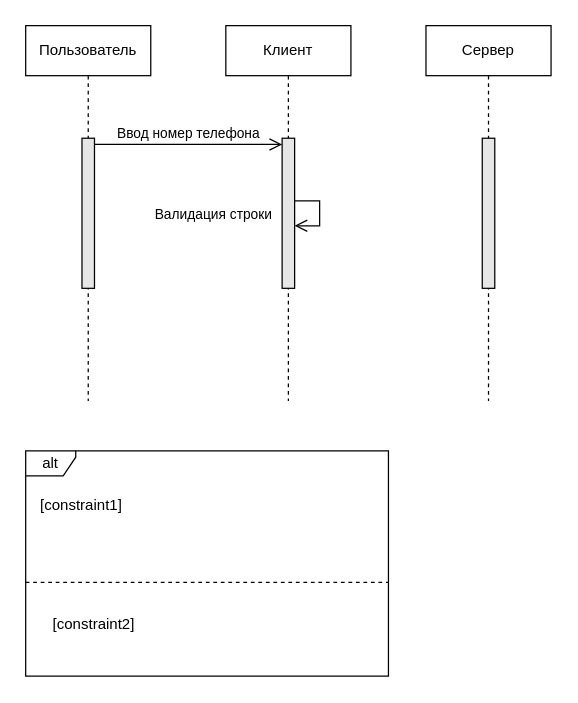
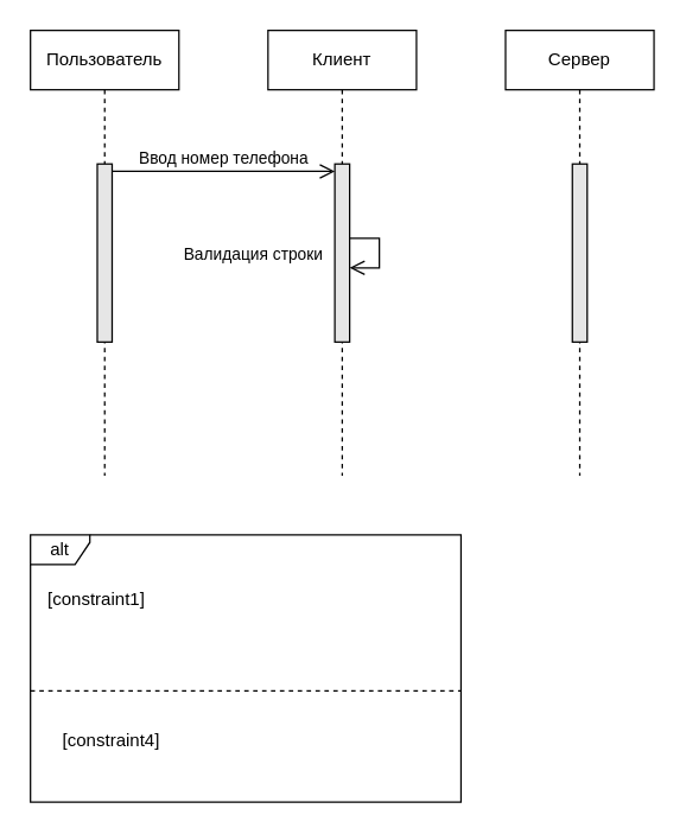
  <mxCell id="0" />
  <mxCell id="1" parent="0" />
  <mxCell id="2" value="Клиент" style="shape=umlLifeline;perimeter=lifelinePerimeter;whiteSpace=wrap;html=1;container=1;dropTarget=0;collapsible=0;recursiveResize=0;outlineConnect=0;portConstraint=eastwest;newEdgeStyle={&quot;edgeStyle&quot;:&quot;elbowEdgeStyle&quot;,&quot;elbow&quot;:&quot;vertical&quot;,&quot;curved&quot;:0,&quot;rounded&quot;:0};" vertex="1" parent="1"><mxGeometry x="180" y="20" width="100" height="300" as="geometry" /></mxCell>
  <mxCell id="3" value="" style="html=1;points=[[0,0,0,0,5],[0,1,0,0,-5],[1,0,0,0,5],[1,1,0,0,-5]];perimeter=orthogonalPerimeter;outlineConnect=0;targetShapes=umlLifeline;portConstraint=eastwest;newEdgeStyle={&quot;curved&quot;:0,&quot;rounded&quot;:0};fillColor=#E6E6E6;" vertex="1" parent="2"><mxGeometry x="45" y="90" width="10" height="120" as="geometry" /></mxCell>
  <mxCell id="4" value="&lt;span style=&quot;color: rgb(0, 0, 0); font-family: Helvetica; font-size: 11px; font-style: normal; font-variant-ligatures: normal; font-variant-caps: normal; font-weight: 400; letter-spacing: normal; orphans: 2; text-align: center; text-indent: 0px; text-transform: none; widows: 2; word-spacing: 0px; -webkit-text-stroke-width: 0px; background-color: rgb(255, 255, 255); text-decoration-thickness: initial; text-decoration-style: initial; text-decoration-color: initial; float: none; display: inline !important;&quot;&gt;Валидация строки&lt;/span&gt;" style="endArrow=open;startArrow=none;endFill=0;startFill=0;endSize=8;html=1;verticalAlign=bottom;labelBackgroundColor=none;strokeWidth=1;rounded=0;" edge="1" parent="2" source="3" target="3"><mxGeometry x="1" y="65" width="160" relative="1" as="geometry"><mxPoint x="50" y="230" as="sourcePoint" /><mxPoint x="200" y="230" as="targetPoint" /><mxPoint x="-65" y="-65" as="offset" /></mxGeometry></mxCell>
  <mxCell id="5" value="Пользователь" style="shape=umlLifeline;perimeter=lifelinePerimeter;whiteSpace=wrap;html=1;container=1;dropTarget=0;collapsible=0;recursiveResize=0;outlineConnect=0;portConstraint=eastwest;newEdgeStyle={&quot;edgeStyle&quot;:&quot;elbowEdgeStyle&quot;,&quot;elbow&quot;:&quot;vertical&quot;,&quot;curved&quot;:0,&quot;rounded&quot;:0};" vertex="1" parent="1"><mxGeometry x="20" y="20" width="100" height="300" as="geometry" /></mxCell>
  <mxCell id="6" value="" style="html=1;points=[[0,0,0,0,5],[0,1,0,0,-5],[1,0,0,0,5],[1,1,0,0,-5]];perimeter=orthogonalPerimeter;outlineConnect=0;targetShapes=umlLifeline;portConstraint=eastwest;newEdgeStyle={&quot;curved&quot;:0,&quot;rounded&quot;:0};fillColor=#E6E6E6;" vertex="1" parent="5"><mxGeometry x="45" y="90" width="10" height="120" as="geometry" /></mxCell>
  <mxCell id="7" value="Сервер" style="shape=umlLifeline;perimeter=lifelinePerimeter;whiteSpace=wrap;html=1;container=1;dropTarget=0;collapsible=0;recursiveResize=0;outlineConnect=0;portConstraint=eastwest;newEdgeStyle={&quot;edgeStyle&quot;:&quot;elbowEdgeStyle&quot;,&quot;elbow&quot;:&quot;vertical&quot;,&quot;curved&quot;:0,&quot;rounded&quot;:0};" vertex="1" parent="1"><mxGeometry x="340" y="20" width="100" height="300" as="geometry" /></mxCell>
  <mxCell id="8" value="" style="html=1;points=[[0,0,0,0,5],[0,1,0,0,-5],[1,0,0,0,5],[1,1,0,0,-5]];perimeter=orthogonalPerimeter;outlineConnect=0;targetShapes=umlLifeline;portConstraint=eastwest;newEdgeStyle={&quot;curved&quot;:0,&quot;rounded&quot;:0};fillColor=#E6E6E6;" vertex="1" parent="7"><mxGeometry x="45" y="90" width="10" height="120" as="geometry" /></mxCell>
  <mxCell id="9" value="Ввод номер телефона" style="endArrow=open;startArrow=none;endFill=0;startFill=0;endSize=8;html=1;verticalAlign=bottom;labelBackgroundColor=none;strokeWidth=1;rounded=0;exitX=1;exitY=0;exitDx=0;exitDy=5;exitPerimeter=0;" edge="1" parent="1" source="6" target="3"><mxGeometry width="160" relative="1" as="geometry"><mxPoint x="120" y="170" as="sourcePoint" /><mxPoint x="280" y="170" as="targetPoint" /></mxGeometry></mxCell>
  <mxCell id="10" value="alt" style="shape=umlFrame;whiteSpace=wrap;html=1;pointerEvents=0;recursiveResize=0;container=1;collapsible=0;width=40;height=20;" vertex="1" parent="1"><mxGeometry x="20" y="360" width="290" height="180" as="geometry" /></mxCell>
  <mxCell id="11" value="[constraint1]" style="text;html=1;" vertex="1" parent="10"><mxGeometry width="100" height="20" relative="1" as="geometry"><mxPoint x="10" y="30" as="offset" /></mxGeometry></mxCell>
- <mxCell id="12" value="[constraint2]" style="line;strokeWidth=1;dashed=1;labelPosition=center;verticalLabelPosition=bottom;align=left;verticalAlign=top;spacingLeft=20;spacingTop=15;html=1;whiteSpace=wrap;" vertex="1" parent="10"><mxGeometry y="100.0" width="290" height="10" as="geometry" /></mxCell>
+ <mxCell id="12" value="[constraint4]" style="line;strokeWidth=1;dashed=1;labelPosition=center;verticalLabelPosition=bottom;align=left;verticalAlign=top;spacingLeft=20;spacingTop=15;html=1;whiteSpace=wrap;" vertex="1" parent="10"><mxGeometry y="100.0" width="290" height="10" as="geometry" /></mxCell>
